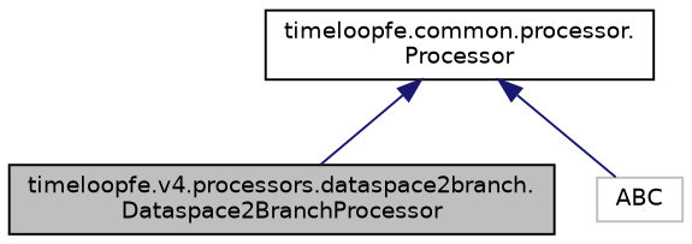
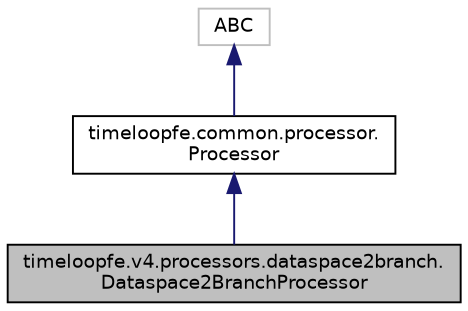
  digraph {
    node [color=black fillcolor=white fontname=Helvetica fontsize=10 shape=record style=filled]
    edge [color=midnightblue dir=back fontname=Helvetica fontsize=10 labelfontname=Helvetica labelfontsize=10 style=solid]
    n1 [fillcolor=grey75 fontcolor=black height=0.2 label="timeloopfe.v4.processors.dataspace2branch.\lDataspace2BranchProcessor" width=0.4]
    n2 [height=0.2 label="timeloopfe.common.processor.\lProcessor" width=0.4]
    n3 [color=grey75 height=0.2 label=ABC width=0.4]
    n2 -> n1
-   n2 -> n3
+   n3 -> n2
  }
